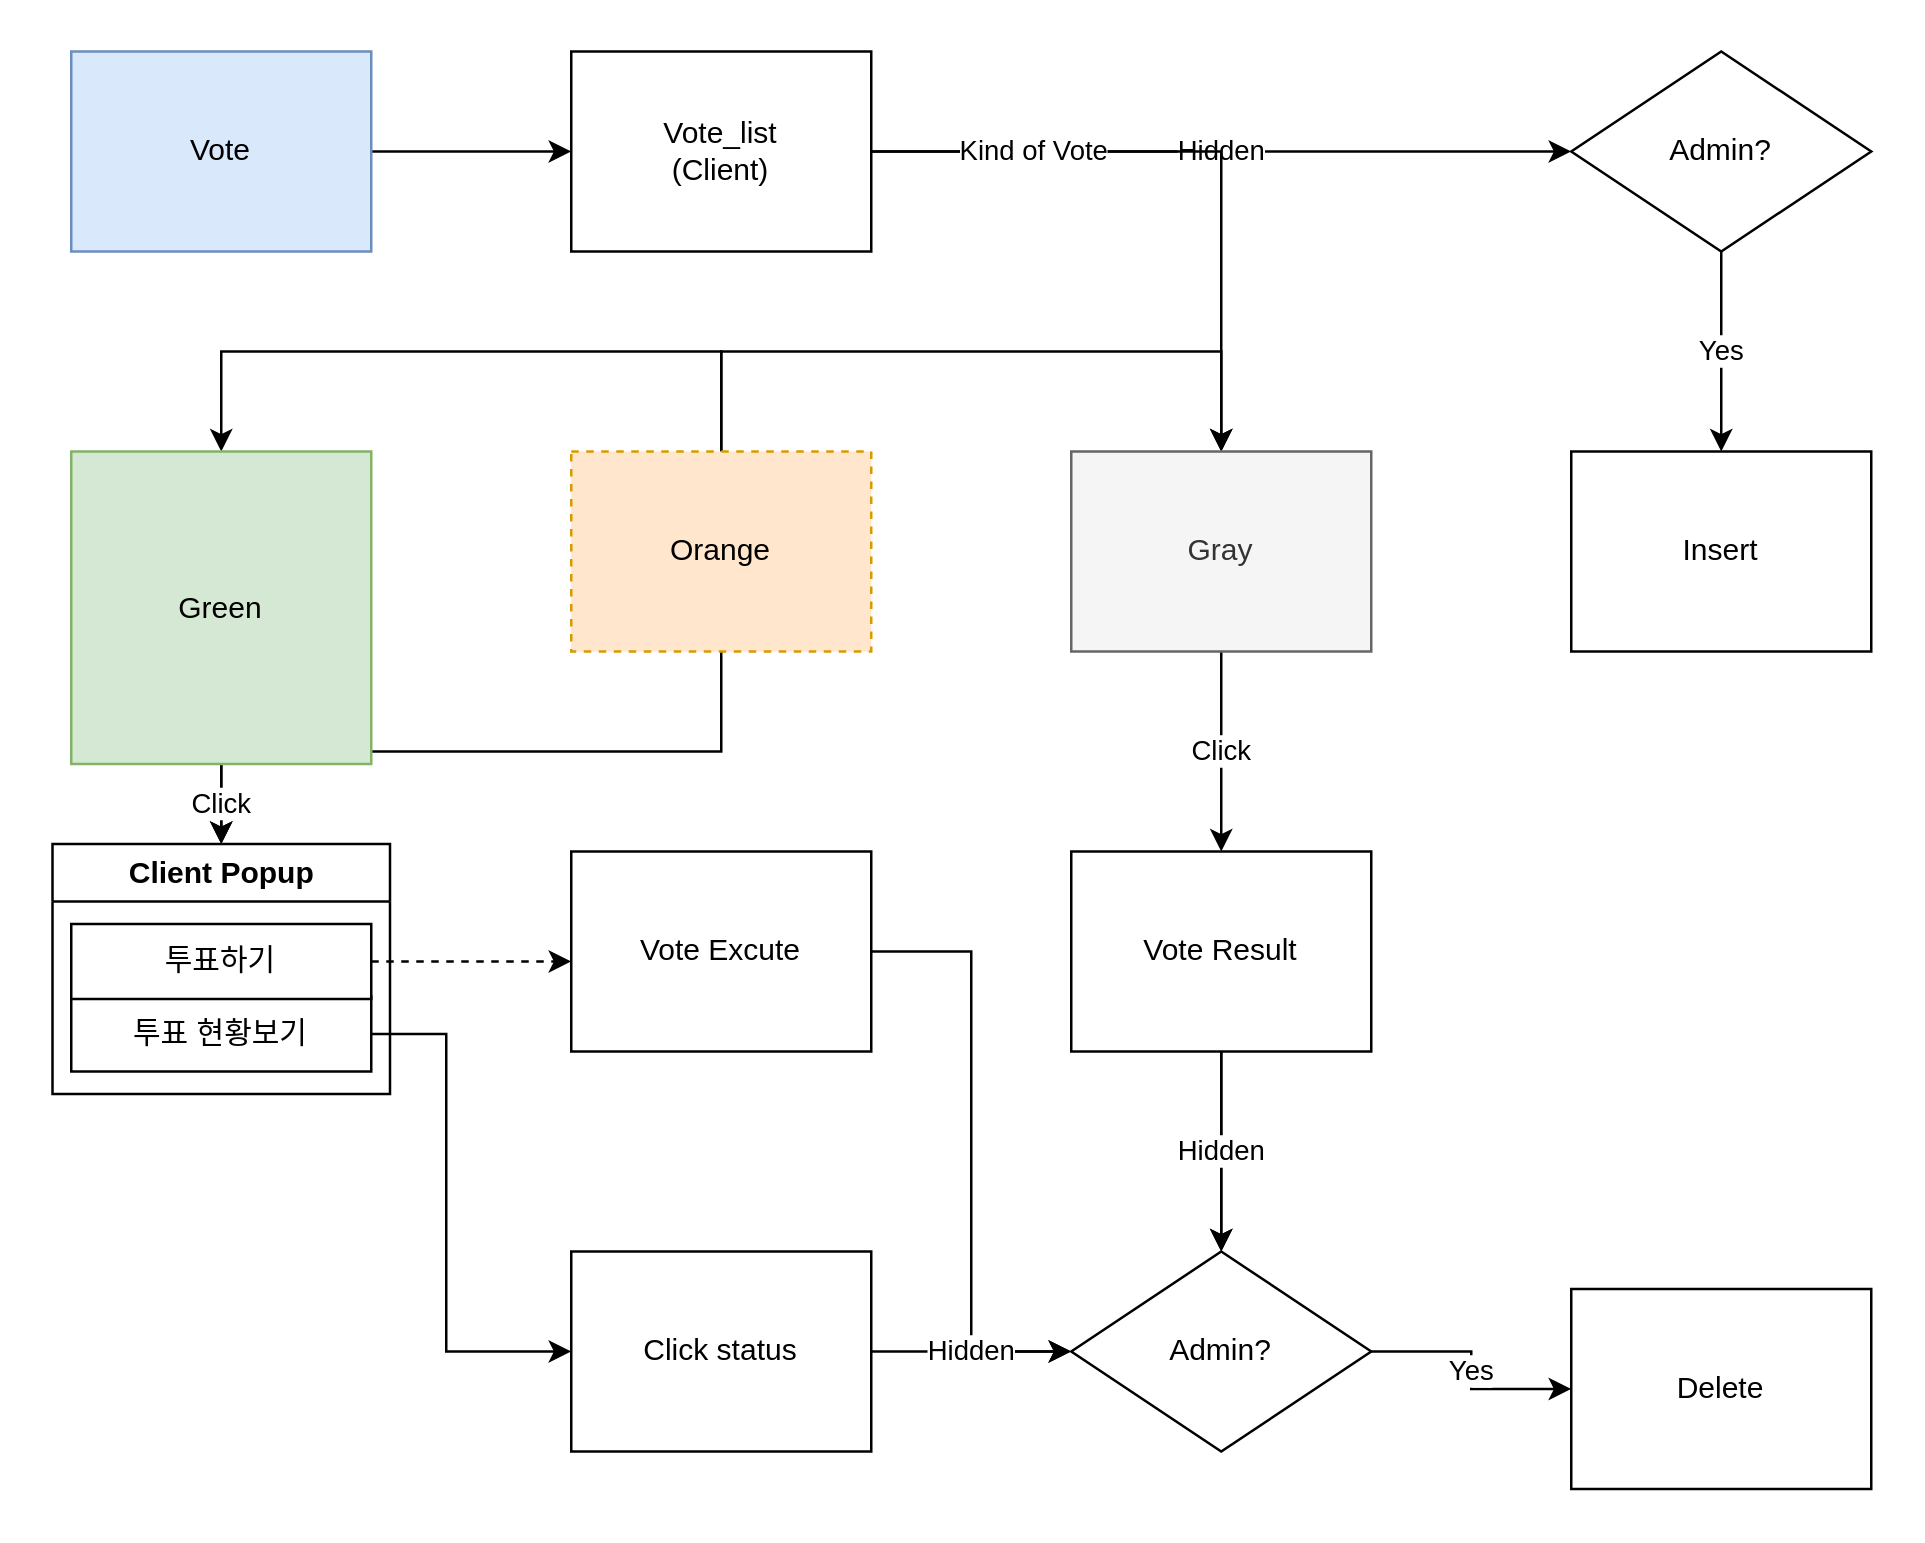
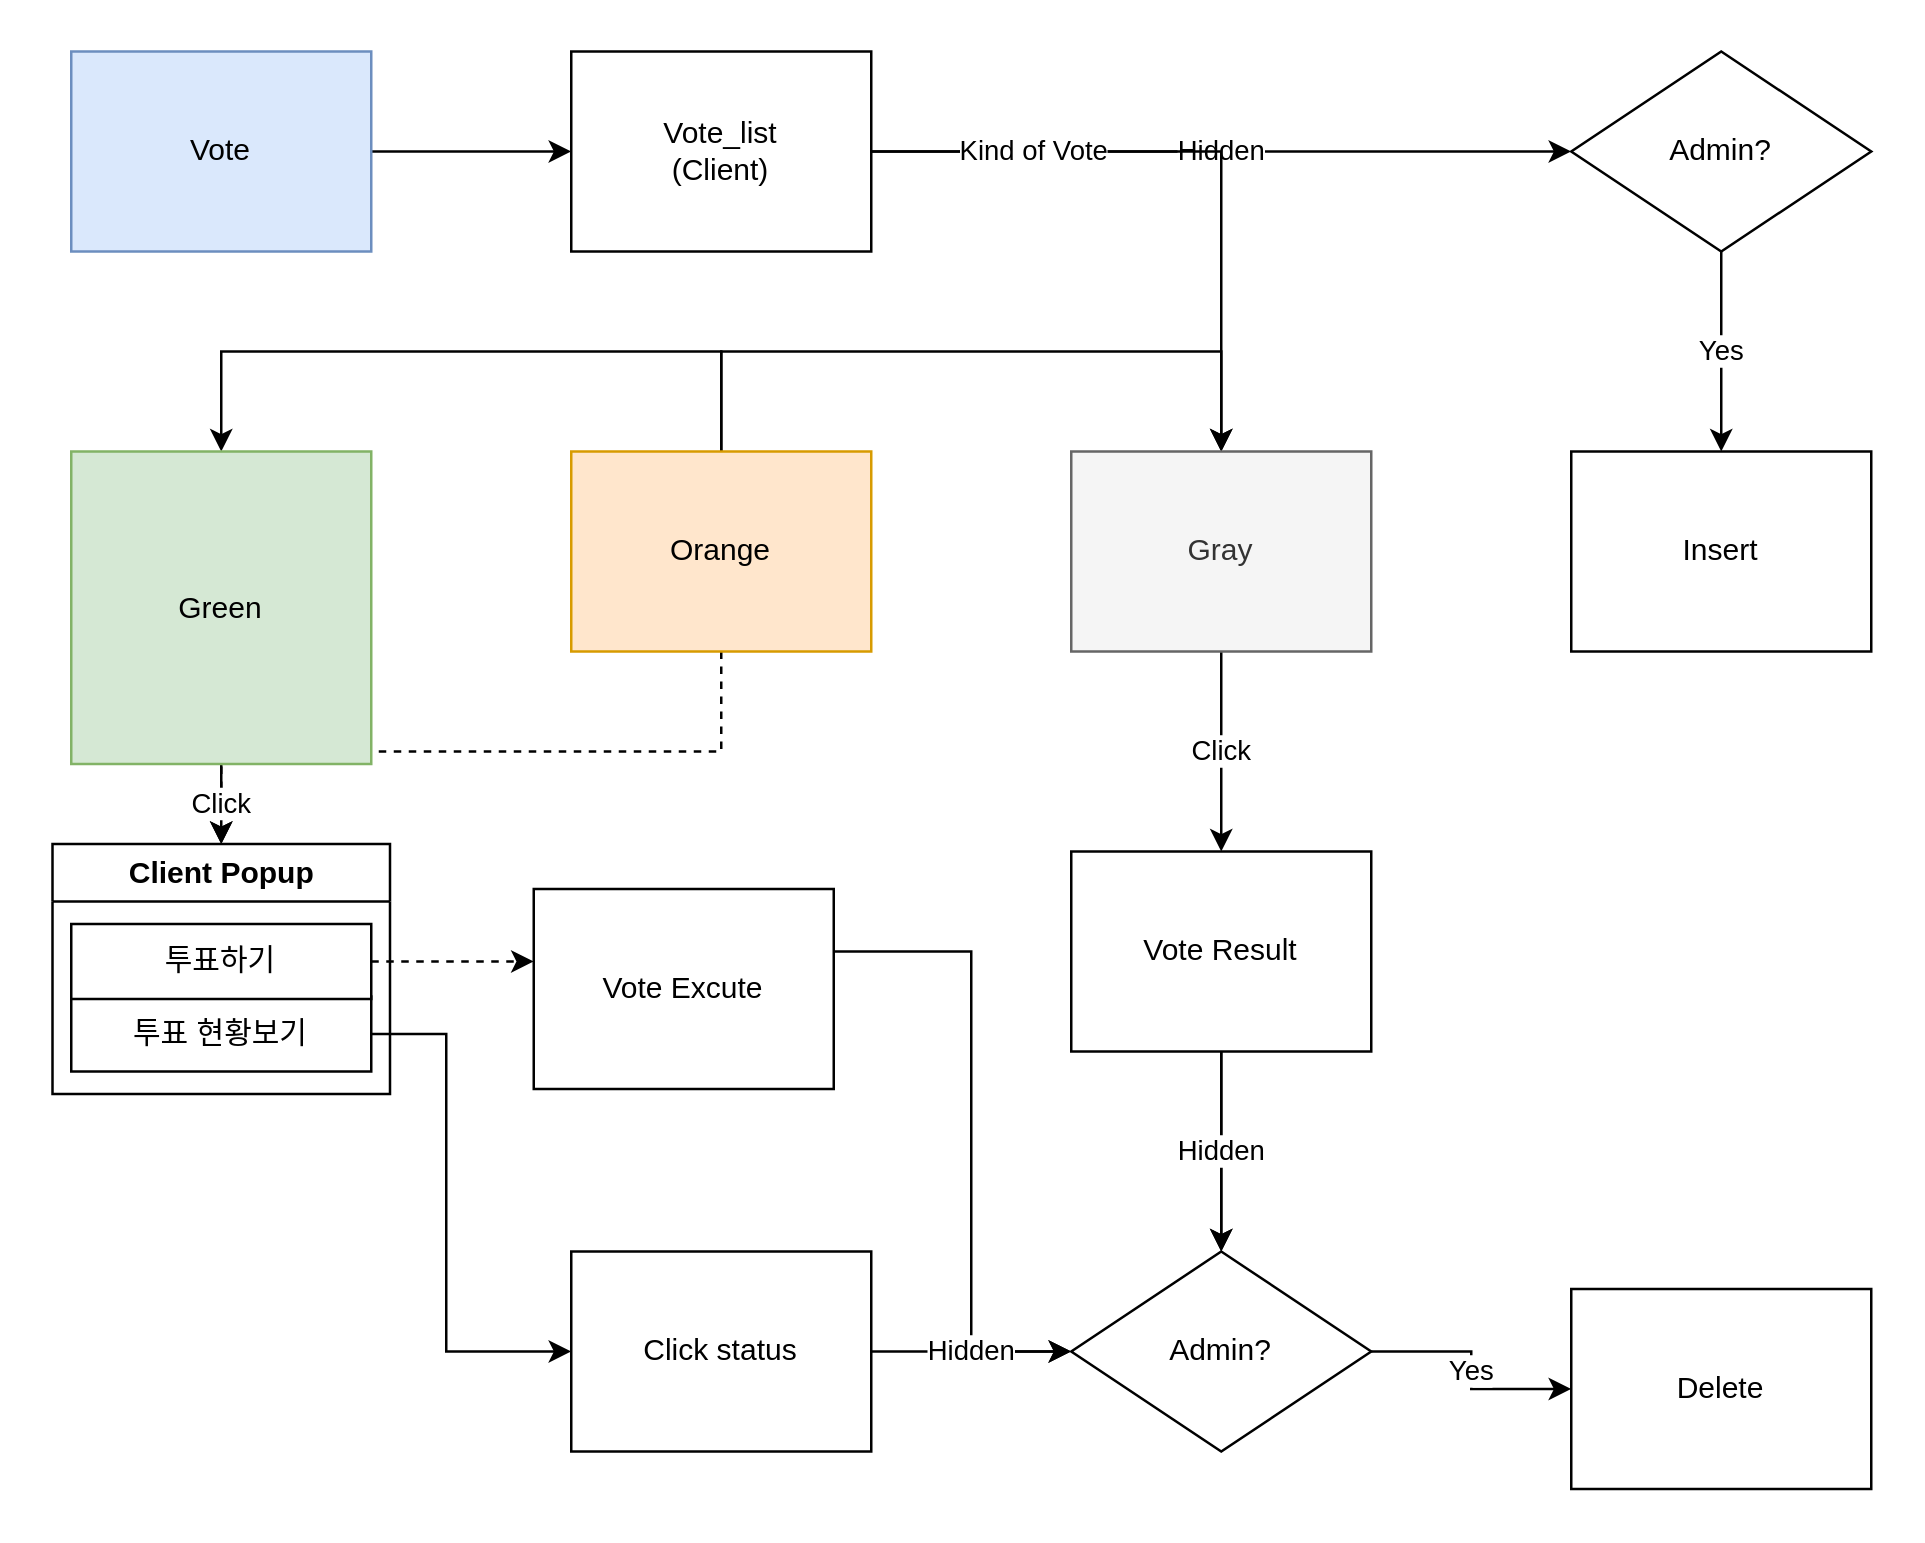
  <mxCell id="0" />
  <mxCell id="1" parent="0" />
  <mxCell id="2" value="" style="edgeStyle=orthogonalEdgeStyle;rounded=0;orthogonalLoop=1;jettySize=auto;html=1;" edge="1" parent="1" source="3" target="6"><mxGeometry relative="1" as="geometry" /></mxCell>
  <mxCell id="3" value="Vote" style="whiteSpace=wrap;html=1;fillColor=#dae8fc;strokeColor=#6c8ebf;rounded=0;" vertex="1" parent="1"><mxGeometry x="28" y="20" width="120" height="80" as="geometry" /></mxCell>
  <mxCell id="4" value="Hidden" style="edgeStyle=orthogonalEdgeStyle;rounded=0;orthogonalLoop=1;jettySize=auto;html=1;" edge="1" parent="1" source="6" target="31"><mxGeometry relative="1" as="geometry"><mxPoint x="828" y="60" as="targetPoint" /></mxGeometry></mxCell>
  <mxCell id="5" value="Kind of Vote" style="edgeStyle=orthogonalEdgeStyle;rounded=0;orthogonalLoop=1;jettySize=auto;html=1;" edge="1" parent="1" source="6" target="16"><mxGeometry x="-0.5" relative="1" as="geometry"><mxPoint as="offset" /></mxGeometry></mxCell>
  <mxCell id="6" value="Vote_list&lt;br&gt;(Client)" style="rounded=0;whiteSpace=wrap;html=1;fontFamily=Helvetica;fontSize=12;fontColor=#000000;align=center;strokeColor=#000000;fillColor=#ffffff;" vertex="1" parent="1"><mxGeometry x="228" y="20" width="120" height="80" as="geometry" /></mxCell>
  <mxCell id="7" value="" style="edgeStyle=orthogonalEdgeStyle;rounded=0;orthogonalLoop=1;jettySize=auto;html=1;" edge="1" parent="1" source="10" target="12"><mxGeometry relative="1" as="geometry"><Array as="points"><mxPoint x="288" y="140" /><mxPoint x="88" y="140" /></Array></mxGeometry></mxCell>
  <mxCell id="8" value="" style="edgeStyle=orthogonalEdgeStyle;rounded=0;orthogonalLoop=1;jettySize=auto;html=1;" edge="1" parent="1" source="10" target="16"><mxGeometry relative="1" as="geometry"><Array as="points"><mxPoint x="288" y="140" /><mxPoint x="488" y="140" /></Array></mxGeometry></mxCell>
- <mxCell id="9" value="" style="edgeStyle=orthogonalEdgeStyle;rounded=0;orthogonalLoop=1;jettySize=auto;html=1;" edge="1" parent="1" source="10" target="25"><mxGeometry relative="1" as="geometry"><mxPoint x="287.828" y="336.793" as="targetPoint" /><Array as="points"><mxPoint x="288" y="300" /><mxPoint x="88" y="300" /></Array></mxGeometry></mxCell>
- <mxCell id="10" value="Orange" style="rounded=0;whiteSpace=wrap;html=1;fontFamily=Helvetica;fontSize=12;align=center;fillColor=#ffe6cc;strokeColor=#d79b00;dashed=1;" vertex="1" parent="1"><mxGeometry x="228" y="180" width="120" height="80" as="geometry" /></mxCell>
+ <mxCell id="9" value="" style="edgeStyle=orthogonalEdgeStyle;rounded=0;orthogonalLoop=1;jettySize=auto;html=1;dashed=1;" edge="1" parent="1" source="10" target="25"><mxGeometry relative="1" as="geometry"><mxPoint x="287.828" y="336.793" as="targetPoint" /><Array as="points"><mxPoint x="288" y="300" /><mxPoint x="88" y="300" /></Array></mxGeometry></mxCell>
+ <mxCell id="10" value="Orange" style="rounded=0;whiteSpace=wrap;html=1;fontFamily=Helvetica;fontSize=12;align=center;fillColor=#ffe6cc;strokeColor=#d79b00;" vertex="1" parent="1"><mxGeometry x="228" y="180" width="120" height="80" as="geometry" /></mxCell>
  <mxCell id="11" value="Click" style="edgeStyle=orthogonalEdgeStyle;rounded=0;orthogonalLoop=1;jettySize=auto;html=1;" edge="1" parent="1" source="12" target="25"><mxGeometry relative="1" as="geometry" /></mxCell>
  <mxCell id="12" value="Green" style="rounded=0;whiteSpace=wrap;html=1;fontFamily=Helvetica;fontSize=12;align=center;fillColor=#d5e8d4;strokeColor=#82b366;" vertex="1" parent="1"><mxGeometry x="28" y="180" width="120" height="125" as="geometry" /></mxCell>
  <mxCell id="13" value="Yes" style="edgeStyle=orthogonalEdgeStyle;rounded=0;orthogonalLoop=1;jettySize=auto;html=1;" edge="1" parent="1" source="31" target="35"><mxGeometry relative="1" as="geometry"><mxPoint x="548" y="190" as="sourcePoint" /><mxPoint x="688" y="180" as="targetPoint" /><Array as="points" /></mxGeometry></mxCell>
  <mxCell id="14" value="" style="edgeStyle=orthogonalEdgeStyle;rounded=0;orthogonalLoop=1;jettySize=auto;html=1;" edge="1" parent="1"><mxGeometry relative="1" as="geometry"><mxPoint x="688" y="260" as="sourcePoint" /><mxPoint x="688" y="260" as="targetPoint" /></mxGeometry></mxCell>
  <mxCell id="15" value="Click" style="edgeStyle=orthogonalEdgeStyle;rounded=0;orthogonalLoop=1;jettySize=auto;html=1;" edge="1" parent="1" source="16" target="19"><mxGeometry relative="1" as="geometry" /></mxCell>
  <mxCell id="16" value="Gray" style="rounded=0;whiteSpace=wrap;html=1;fontFamily=Helvetica;fontSize=12;align=center;fillColor=#f5f5f5;strokeColor=#666666;fontColor=#333333;" vertex="1" parent="1"><mxGeometry x="428" y="180" width="120" height="80" as="geometry" /></mxCell>
  <mxCell id="17" value="" style="edgeStyle=orthogonalEdgeStyle;rounded=0;orthogonalLoop=1;jettySize=auto;html=1;" edge="1" parent="1" source="19"><mxGeometry relative="1" as="geometry"><mxPoint x="488" y="500" as="targetPoint" /></mxGeometry></mxCell>
  <mxCell id="18" value="Hidden" style="edgeStyle=orthogonalEdgeStyle;rounded=0;orthogonalLoop=1;jettySize=auto;html=1;" edge="1" parent="1" source="19" target="33"><mxGeometry relative="1" as="geometry"><mxPoint x="488" y="500" as="targetPoint" /></mxGeometry></mxCell>
  <mxCell id="19" value="Vote Result" style="rounded=0;whiteSpace=wrap;html=1;fontFamily=Helvetica;fontSize=12;fontColor=#000000;align=center;strokeColor=#000000;fillColor=#ffffff;" vertex="1" parent="1"><mxGeometry x="428" y="340" width="120" height="80" as="geometry" /></mxCell>
  <mxCell id="20" value="" style="edgeStyle=orthogonalEdgeStyle;rounded=0;orthogonalLoop=1;jettySize=auto;html=1;" edge="1" parent="1" source="21" target="33"><mxGeometry relative="1" as="geometry"><Array as="points"><mxPoint x="388" y="380" /><mxPoint x="388" y="540" /></Array></mxGeometry></mxCell>
- <mxCell id="21" value="Vote Excute" style="rounded=0;whiteSpace=wrap;html=1;fontFamily=Helvetica;fontSize=12;fontColor=#000000;align=center;strokeColor=#000000;fillColor=#ffffff;" vertex="1" parent="1"><mxGeometry x="228" y="340" width="120" height="80" as="geometry" /></mxCell>
+ <mxCell id="21" value="Vote Excute" style="rounded=0;whiteSpace=wrap;html=1;fontFamily=Helvetica;fontSize=12;fontColor=#000000;align=center;strokeColor=#000000;fillColor=#ffffff;" vertex="1" parent="1"><mxGeometry x="213" y="355" width="120" height="80" as="geometry" /></mxCell>
  <mxCell id="22" value="Hidden" style="edgeStyle=orthogonalEdgeStyle;rounded=0;orthogonalLoop=1;jettySize=auto;html=1;" edge="1" parent="1" source="23" target="33"><mxGeometry relative="1" as="geometry" /></mxCell>
  <mxCell id="23" value="Click status" style="rounded=0;whiteSpace=wrap;html=1;fontFamily=Helvetica;fontSize=12;fontColor=#000000;align=center;strokeColor=#000000;fillColor=#ffffff;" vertex="1" parent="1"><mxGeometry x="228" y="500" width="120" height="80" as="geometry" /></mxCell>
  <mxCell id="24" value="" style="group" vertex="1" connectable="0" parent="1"><mxGeometry x="20.5" y="337" width="135" height="100" as="geometry" /></mxCell>
  <mxCell id="25" value="Client Popup" style="swimlane;fontFamily=Helvetica;fontSize=12;fontColor=#000000;align=center;strokeColor=#000000;fillColor=#ffffff;html=1;" vertex="1" parent="24"><mxGeometry width="135" height="100" as="geometry" /></mxCell>
  <mxCell id="26" value="" style="group" vertex="1" connectable="0" parent="25"><mxGeometry x="7.5" y="32" width="120" height="59" as="geometry" /></mxCell>
  <mxCell id="27" value="투표 현황보기" style="rounded=0;whiteSpace=wrap;html=1;" vertex="1" parent="26"><mxGeometry y="29" width="120" height="30" as="geometry" /></mxCell>
  <mxCell id="28" value="투표하기" style="rounded=0;whiteSpace=wrap;html=1;" vertex="1" parent="26"><mxGeometry width="120" height="30" as="geometry" /></mxCell>
  <mxCell id="29" value="" style="edgeStyle=orthogonalEdgeStyle;rounded=0;orthogonalLoop=1;jettySize=auto;html=1;entryX=0;entryY=0.5;entryDx=0;entryDy=0;" edge="1" parent="1" source="27" target="23"><mxGeometry relative="1" as="geometry"><Array as="points"><mxPoint x="178" y="413" /><mxPoint x="178" y="540" /></Array></mxGeometry></mxCell>
  <mxCell id="30" value="" style="edgeStyle=orthogonalEdgeStyle;rounded=0;orthogonalLoop=1;jettySize=auto;html=1;dashed=1;" edge="1" parent="1" source="28" target="21"><mxGeometry relative="1" as="geometry"><mxPoint x="-52" y="384" as="targetPoint" /><Array as="points"><mxPoint x="178" y="384" /><mxPoint x="178" y="384" /></Array></mxGeometry></mxCell>
  <mxCell id="31" value="Admin?" style="rhombus;whiteSpace=wrap;html=1;fontFamily=Helvetica;fontSize=12;fontColor=#000000;align=center;strokeColor=#000000;fillColor=#ffffff;" vertex="1" parent="1"><mxGeometry x="628" y="20" width="120" height="80" as="geometry" /></mxCell>
  <mxCell id="32" value="Yes" style="edgeStyle=orthogonalEdgeStyle;rounded=0;orthogonalLoop=1;jettySize=auto;html=1;" edge="1" parent="1" source="33" target="34"><mxGeometry relative="1" as="geometry" /></mxCell>
  <mxCell id="33" value="Admin?" style="rhombus;whiteSpace=wrap;html=1;fontFamily=Helvetica;fontSize=12;fontColor=#000000;align=center;strokeColor=#000000;fillColor=#ffffff;" vertex="1" parent="1"><mxGeometry x="428" y="500" width="120" height="80" as="geometry" /></mxCell>
  <mxCell id="34" value="Delete" style="rounded=0;whiteSpace=wrap;html=1;fontFamily=Helvetica;fontSize=12;fontColor=#000000;align=center;strokeColor=#000000;fillColor=#ffffff;" vertex="1" parent="1"><mxGeometry x="628" y="515" width="120" height="80" as="geometry" /></mxCell>
  <mxCell id="35" value="Insert" style="rounded=0;whiteSpace=wrap;html=1;fontFamily=Helvetica;fontSize=12;fontColor=#000000;align=center;strokeColor=#000000;fillColor=#ffffff;" vertex="1" parent="1"><mxGeometry x="628" y="180" width="120" height="80" as="geometry" /></mxCell>
